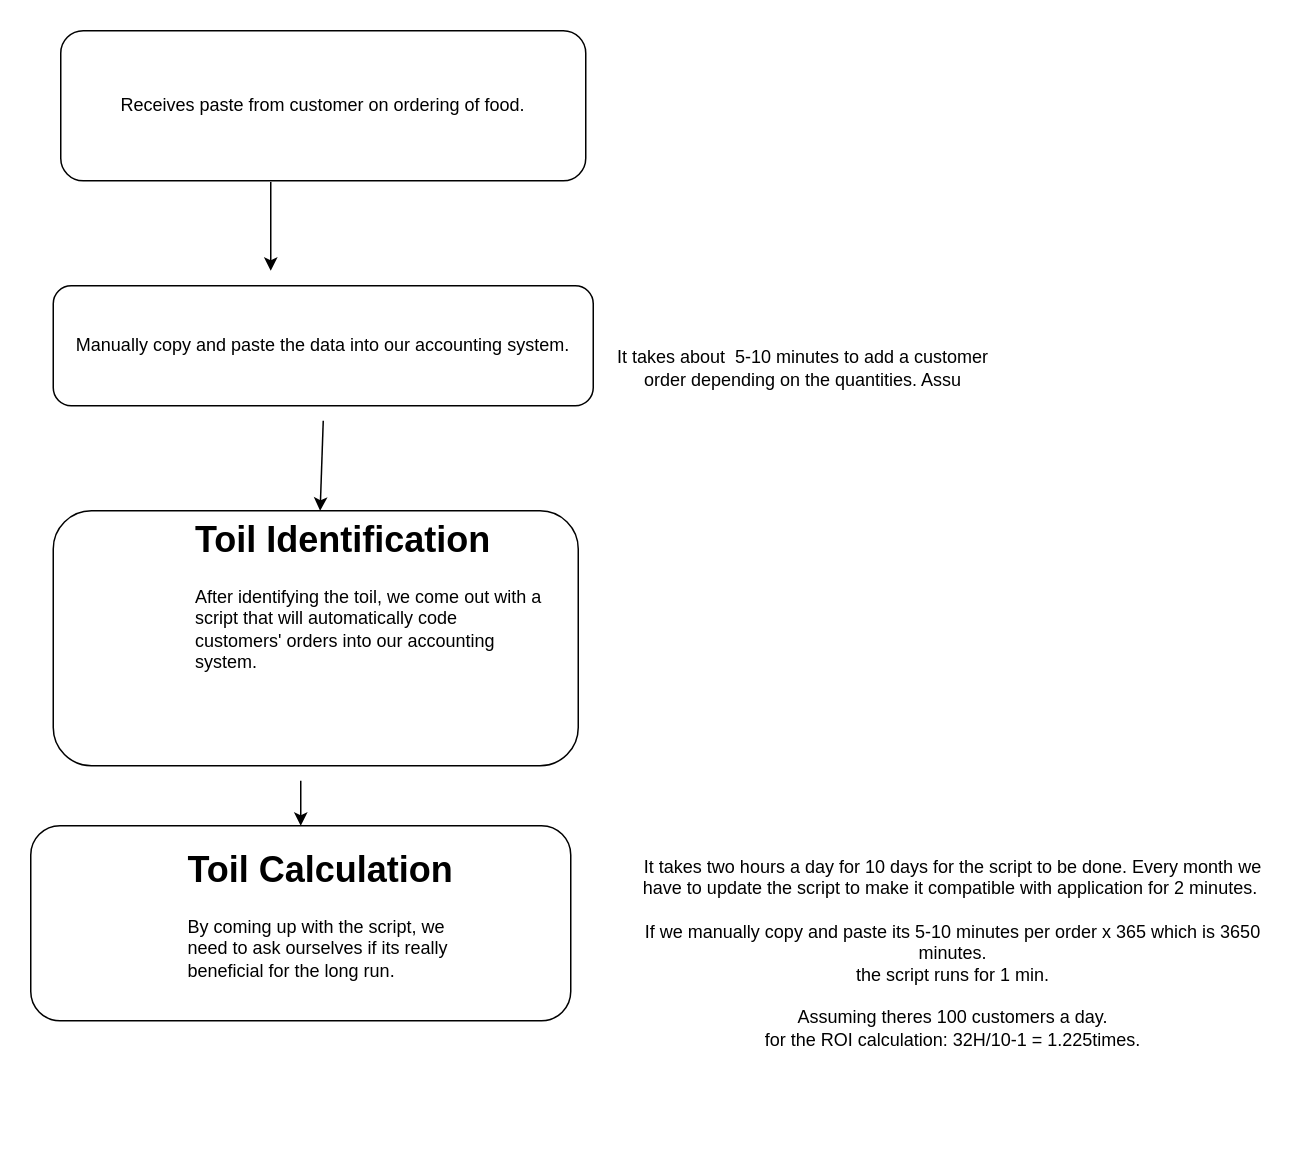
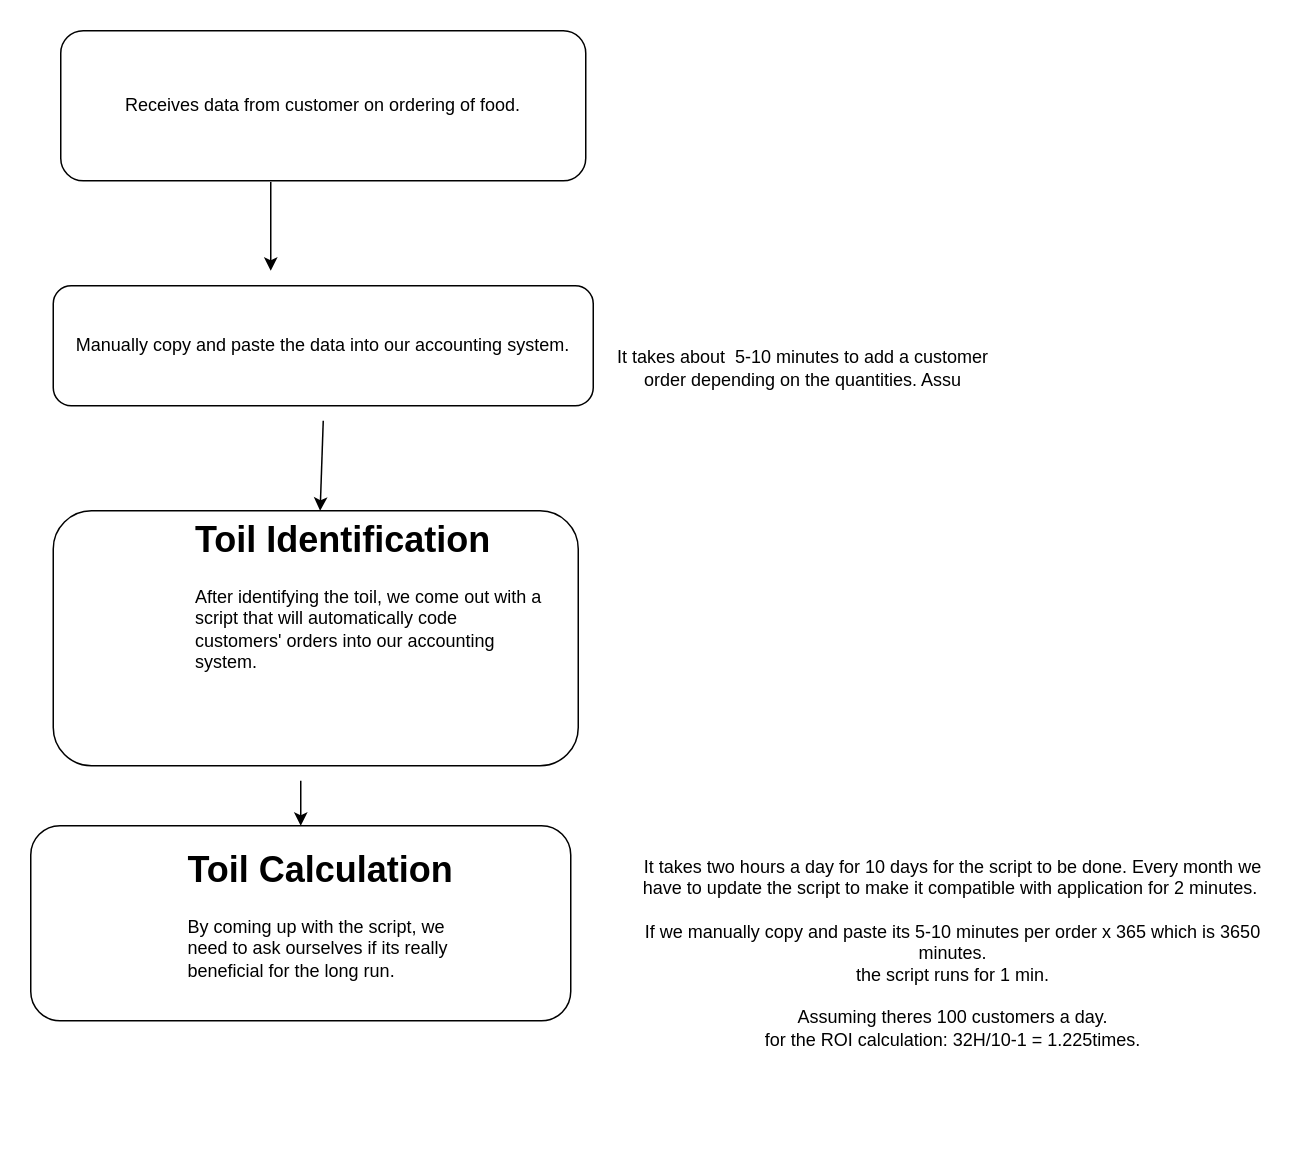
  <mxCell id="0" />
  <mxCell id="1" parent="0" />
- <mxCell id="2" value="Receives paste from customer on ordering of food." style="rounded=1;whiteSpace=wrap;html=1;" vertex="1" parent="1"><mxGeometry x="40" y="20" width="350" height="100" as="geometry" /></mxCell>
+ <mxCell id="2" value="Receives data from customer on ordering of food." style="rounded=1;whiteSpace=wrap;html=1;" vertex="1" parent="1"><mxGeometry x="40" y="20" width="350" height="100" as="geometry" /></mxCell>
  <mxCell id="3" value="" style="endArrow=classic;html=1;rounded=0;exitX=0.4;exitY=1.008;exitDx=0;exitDy=0;exitPerimeter=0;" edge="1" parent="1" source="2"><mxGeometry width="50" height="50" relative="1" as="geometry"><mxPoint x="180" y="330" as="sourcePoint" /><mxPoint x="180" y="180" as="targetPoint" /></mxGeometry></mxCell>
  <mxCell id="4" value="" style="endArrow=classic;html=1;rounded=0;exitX=0.75;exitY=1;exitDx=0;exitDy=0;" edge="1" parent="1" source="7" target="5"><mxGeometry width="50" height="50" relative="1" as="geometry"><mxPoint x="240" y="280" as="sourcePoint" /><mxPoint x="240" y="360" as="targetPoint" /><Array as="points" /></mxGeometry></mxCell>
  <mxCell id="5" value="" style="rounded=1;whiteSpace=wrap;html=1;" vertex="1" parent="1"><mxGeometry x="35" y="340" width="350" height="170" as="geometry" /></mxCell>
  <mxCell id="6" value="It takes about&amp;nbsp; 5-10 minutes to add a customer order depending on the quantities. Assu" style="text;html=1;strokeColor=none;fillColor=none;align=center;verticalAlign=middle;whiteSpace=wrap;rounded=0;" vertex="1" parent="1"><mxGeometry x="410" y="180" width="250" height="130" as="geometry" /></mxCell>
  <mxCell id="7" value="Text" style="text;html=1;strokeColor=none;fillColor=none;align=center;verticalAlign=middle;whiteSpace=wrap;rounded=0;" vertex="1" parent="1"><mxGeometry x="170" y="250" width="60" height="30" as="geometry" /></mxCell>
  <mxCell id="8" value="&lt;h1&gt;Toil Identification&lt;/h1&gt;&lt;p&gt;&lt;span style=&quot;text-align: center;&quot;&gt;After identifying the toil, we come out with a script that will automatically code customers' orders into our accounting system.&lt;/span&gt;&lt;br&gt;&lt;/p&gt;" style="text;html=1;strokeColor=none;fillColor=none;spacing=5;spacingTop=-20;whiteSpace=wrap;overflow=hidden;rounded=0;" vertex="1" parent="1"><mxGeometry x="125" y="340" width="240" height="170" as="geometry" /></mxCell>
  <mxCell id="9" value="Manually copy and paste the data into our accounting system." style="rounded=1;whiteSpace=wrap;html=1;" vertex="1" parent="1"><mxGeometry x="35" y="190" width="360" height="80" as="geometry" /></mxCell>
  <mxCell id="10" value="" style="endArrow=classic;html=1;rounded=0;" edge="1" parent="1" target="11"><mxGeometry width="50" height="50" relative="1" as="geometry"><mxPoint x="200" y="520" as="sourcePoint" /><mxPoint x="210" y="550" as="targetPoint" /></mxGeometry></mxCell>
  <mxCell id="11" value="" style="rounded=1;whiteSpace=wrap;html=1;" vertex="1" parent="1"><mxGeometry x="20" y="550" width="360" height="130" as="geometry" /></mxCell>
  <mxCell id="12" value="&lt;h1&gt;Toil Calculation&lt;/h1&gt;&lt;p&gt;By coming up with the script, we need to ask ourselves if its really beneficial for the long run.&lt;/p&gt;" style="text;html=1;strokeColor=none;fillColor=none;spacing=5;spacingTop=-20;whiteSpace=wrap;overflow=hidden;rounded=0;" vertex="1" parent="1"><mxGeometry x="120" y="560" width="190" height="120" as="geometry" /></mxCell>
  <mxCell id="13" value="It takes two hours a day for 10 days for the script to be done. Every month we have to update the script to make it compatible with application for 2 minutes.&amp;nbsp;&lt;br&gt;&lt;br&gt;If we manually copy and paste its 5-10 minutes per order x 365 which is 3650 minutes.&lt;br&gt;the script runs for 1 min.&lt;br&gt;&lt;br&gt;Assuming theres 100 customers a day.&lt;br&gt;for the ROI calculation: 32H/10-1 = 1.225times." style="text;html=1;strokeColor=none;fillColor=none;align=center;verticalAlign=middle;whiteSpace=wrap;rounded=0;" vertex="1" parent="1"><mxGeometry x="420" y="510" width="430" height="250" as="geometry" /></mxCell>
